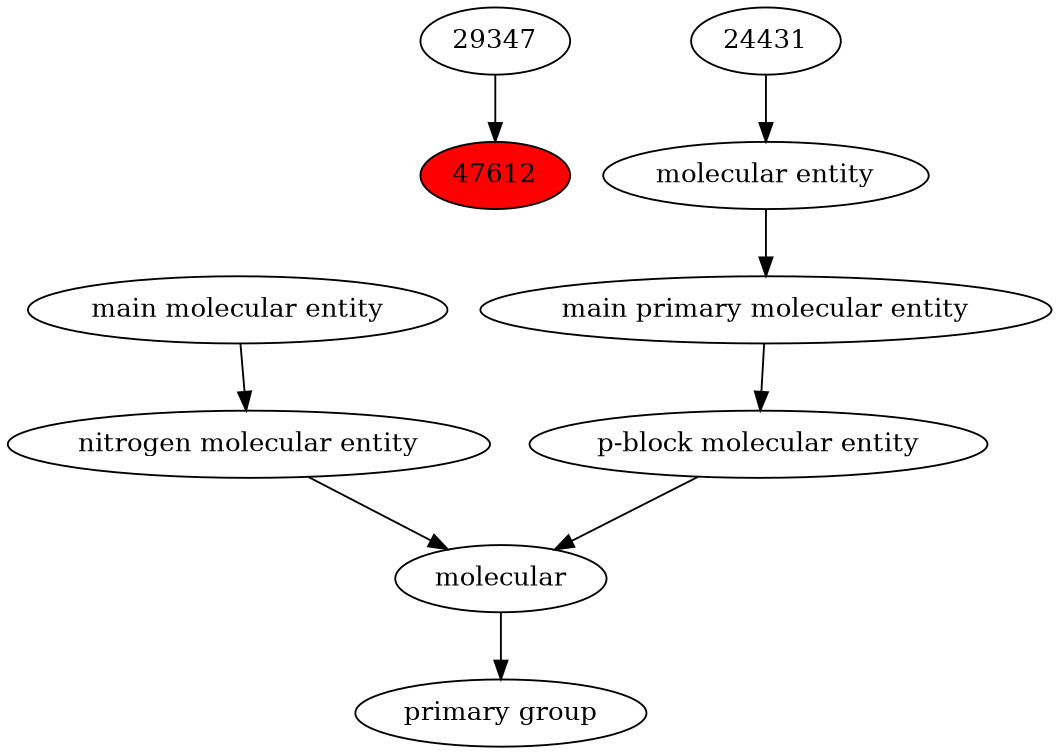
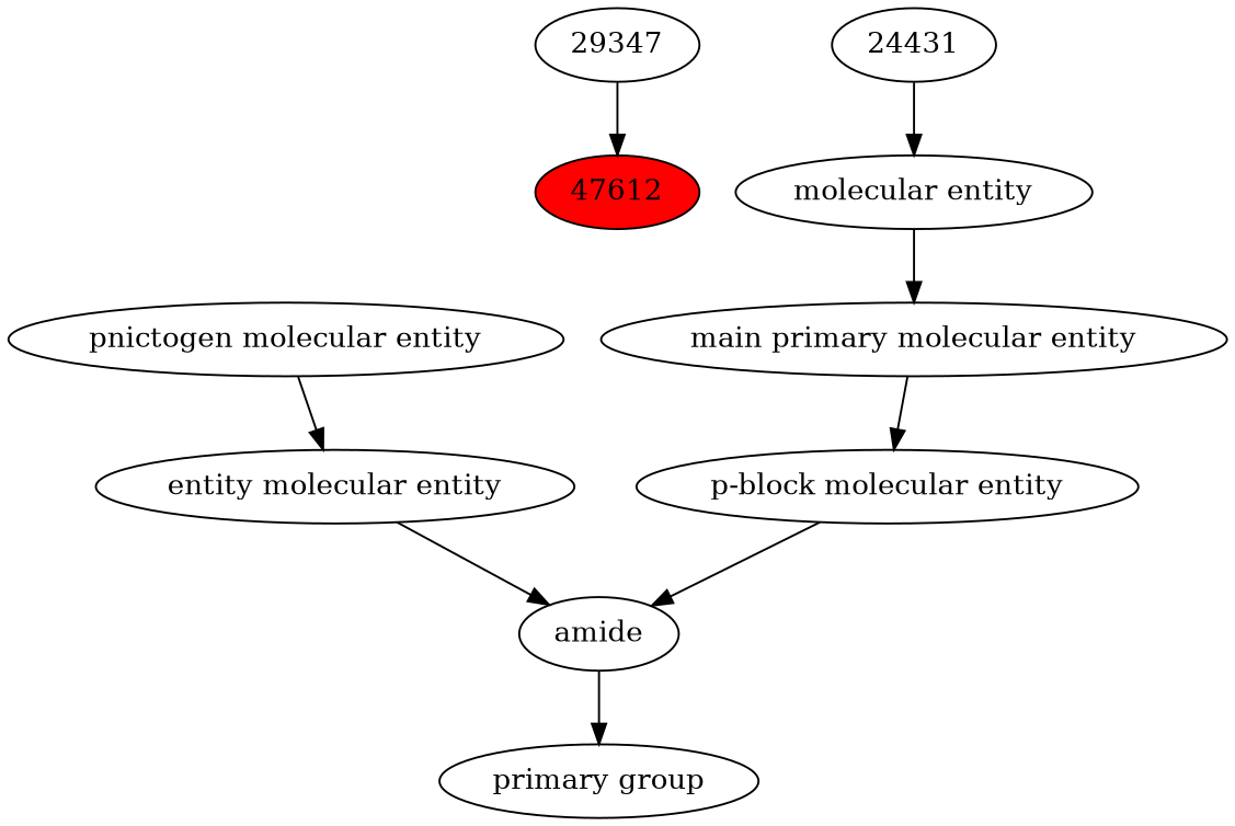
  digraph {
    n1 [fillcolor=red label=47612 style=filled]
    n2 [label=29347]
    n3 [label="primary group"]
-   n4 [label=molecular]
-   n5 [label="nitrogen molecular entity"]
-   n6 [label="main molecular entity"]
+   n4 [label=amide]
+   n5 [label="entity molecular entity"]
+   n6 [label="pnictogen molecular entity"]
    n7 [label="p-block molecular entity"]
    n8 [label="main primary molecular entity"]
    n9 [label="molecular entity"]
    n10 [label=24431]
    n2 -> n1
    n4 -> n3
    n5 -> n4
    n6 -> n5
    n7 -> n4
    n8 -> n7
    n9 -> n8
    n10 -> n9
  }
